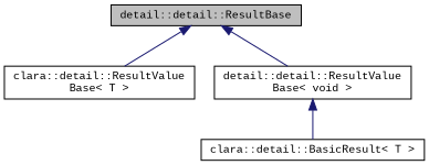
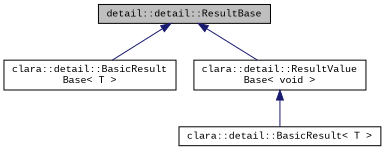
  digraph {
    fontname="Liberation Mono"
    node [color=black fillcolor=white fontname="Liberation Mono" fontsize=10 shape=record style=filled]
    edge [color=midnightblue dir=back fontname="Liberation Mono" fontsize=10 labelfontname=Helvetica labelfontsize=10 style=solid]
    n1 [fillcolor=grey75 fontcolor=black height=0.2 label="detail::detail::ResultBase" width=0.4]
-   n2 [height=0.2 label="clara::detail::ResultValue\lBase\< T \>" width=0.4]
-   n3 [height=0.2 label="detail::detail::ResultValue\lBase\< void \>" width=0.4]
+   n2 [height=0.2 label="clara::detail::BasicResult\lBase\< T \>" width=0.4]
+   n3 [height=0.2 label="clara::detail::ResultValue\lBase\< void \>" width=0.4]
    n4 [height=0.2 label="clara::detail::BasicResult\< T \>" width=0.4]
    n1 -> n2
    n1 -> n3
    n3 -> n4
  }
